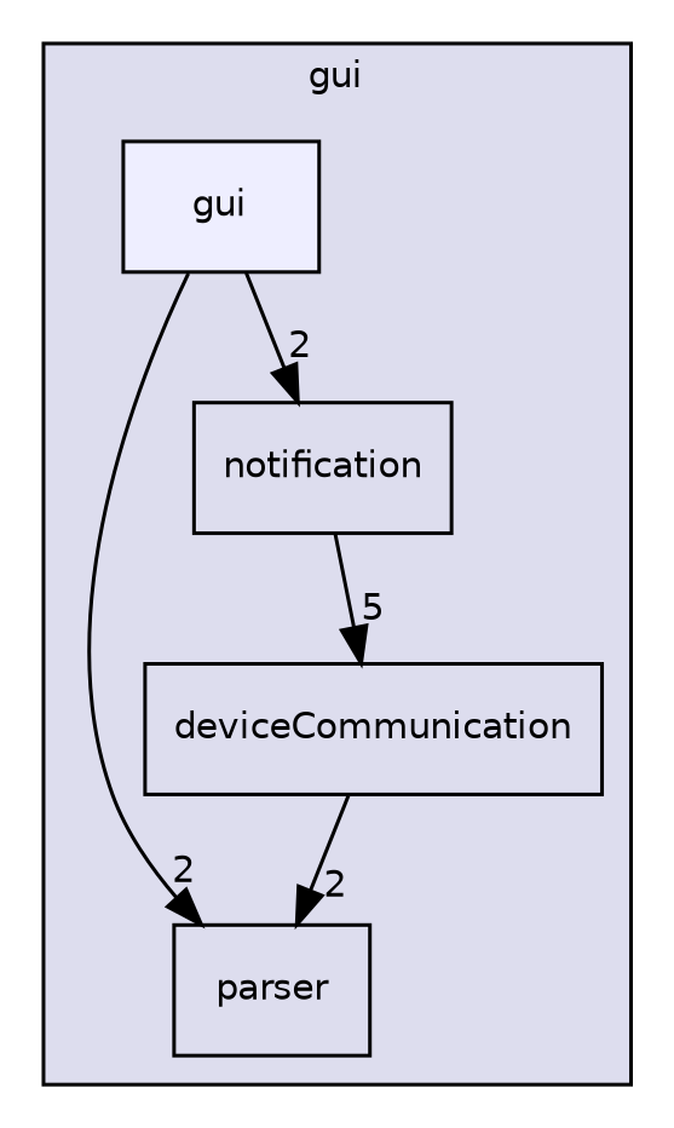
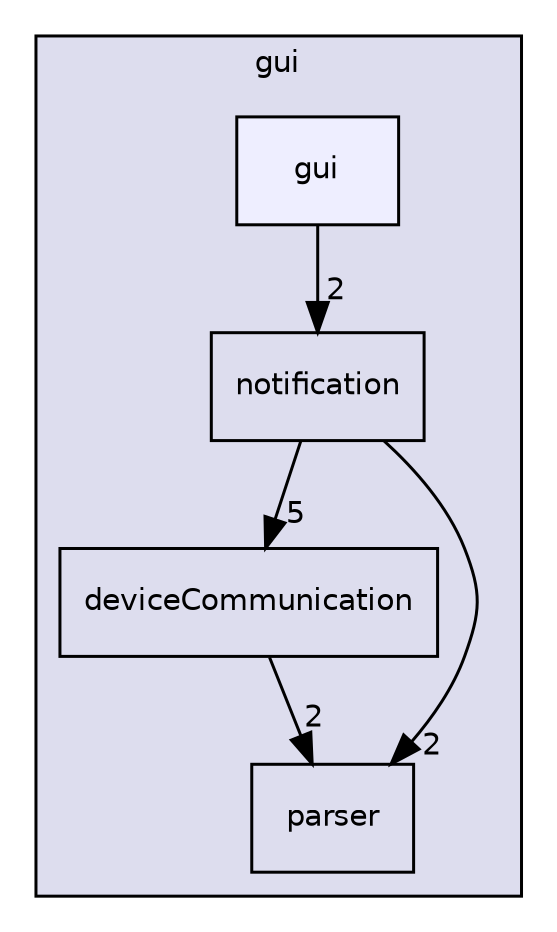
  digraph {
    compound=true
    node [fontname=Helvetica fontsize=10 shape=box]
    edge [headlabel=2 labeldistance=1.5 labelfontname=Helvetica labelfontsize=10]
    n1 [label=deviceCommunication]
    n2 [label=parser]
    n3 [label=notification]
    n4 [fillcolor="#eeeeff" label=gui pencolor=black style=filled]
    subgraph cluster_1 {
      bgcolor="#ddddee"
      fontname=Helvetica
      fontsize=10
      label=gui
      pencolor=black
      n1
      n2
      n3
      n4
    }
    n1 -> n2
    n3 -> n1 [headlabel=5]
-   n4 -> n2
+   n3 -> n2
    n4 -> n3
  }
